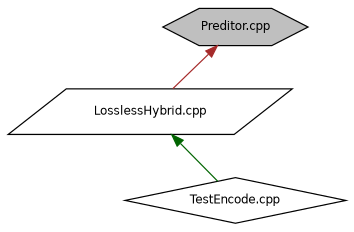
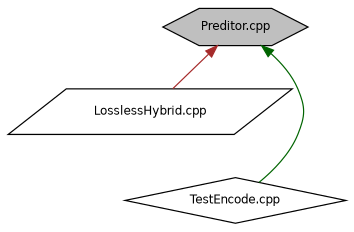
  digraph {
    node [color=black fillcolor=white fontname=Helvetica fontsize=10 style=filled]
    edge [dir=back fontname=Helvetica fontsize=10 labelfontname=Helvetica labelfontsize=10 style=solid]
    n1 [fillcolor=grey75 fontcolor=black height=0.2 label="Preditor.cpp" shape=hexagon width=0.4]
    n2 [height=0.2 label="LosslessHybrid.cpp" shape=parallelogram width=0.4]
    n3 [height=0.2 label="TestEncode.cpp" shape=diamond width=0.4]
    n1 -> n2 [color=brown]
-   n2 -> n3 [color=darkgreen]
+   n1 -> n3 [color=darkgreen]
  }
